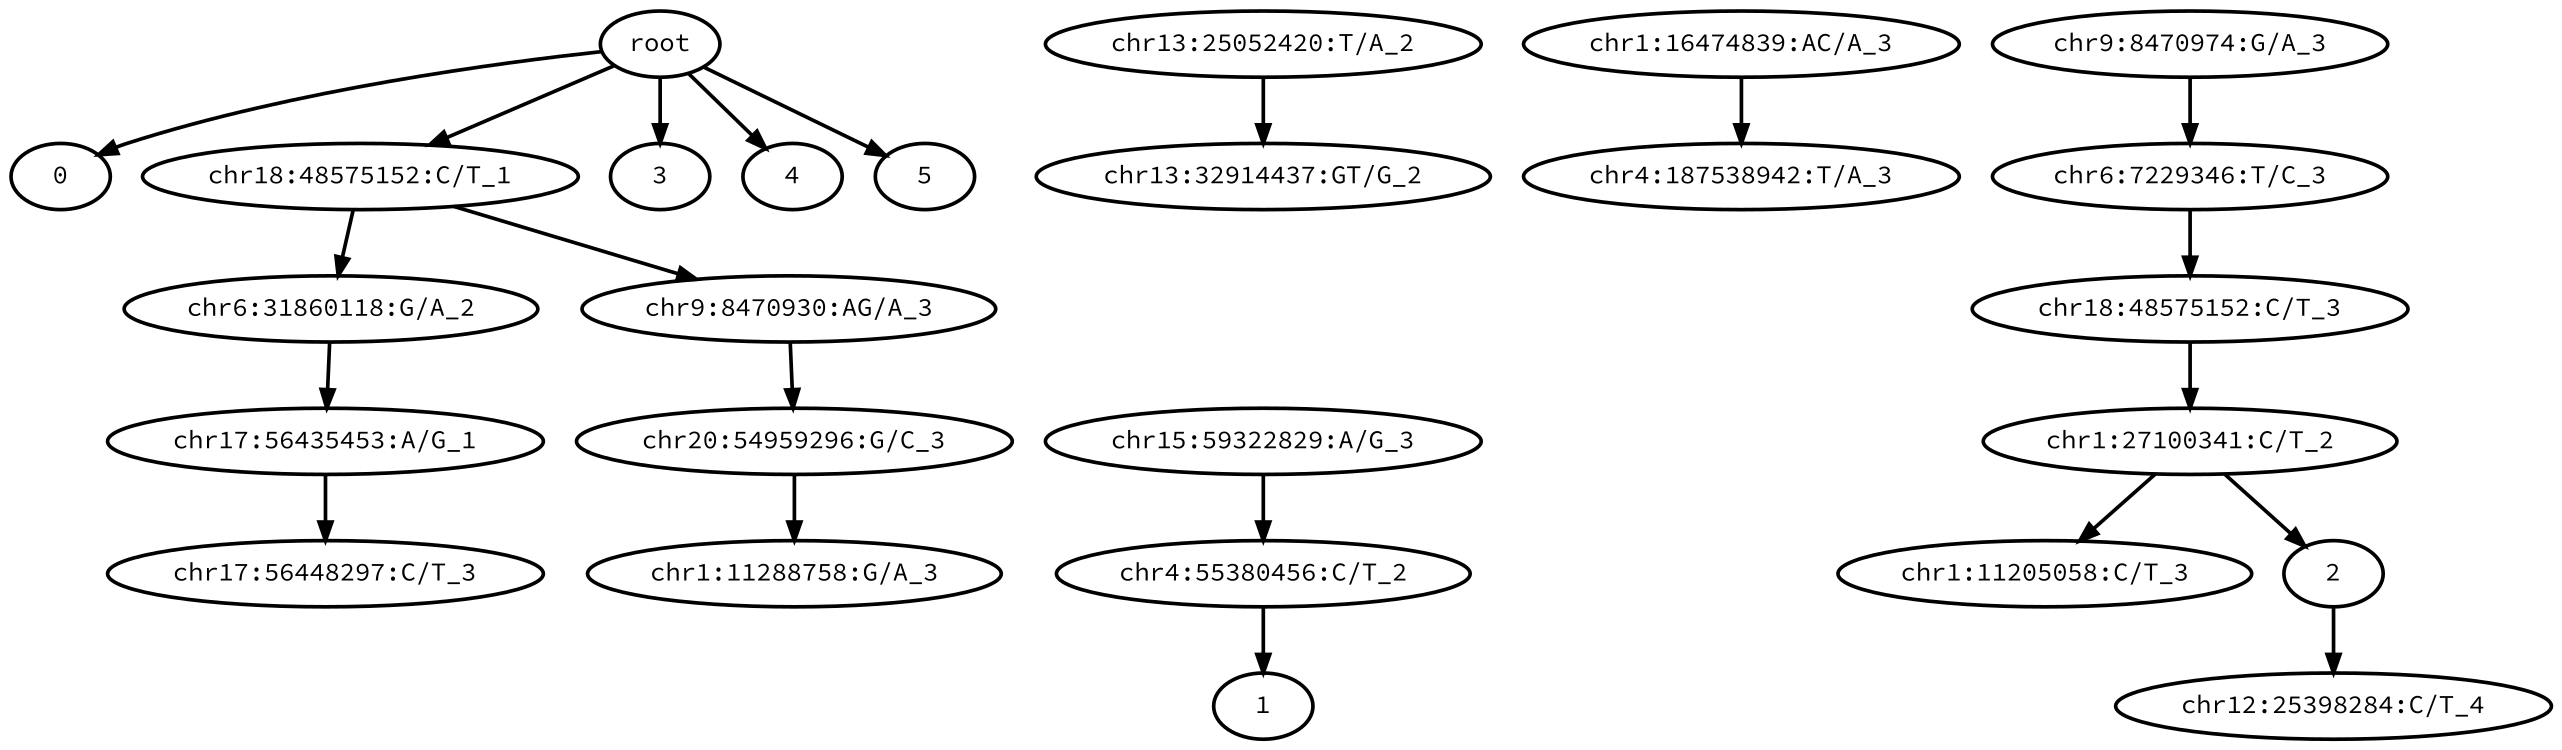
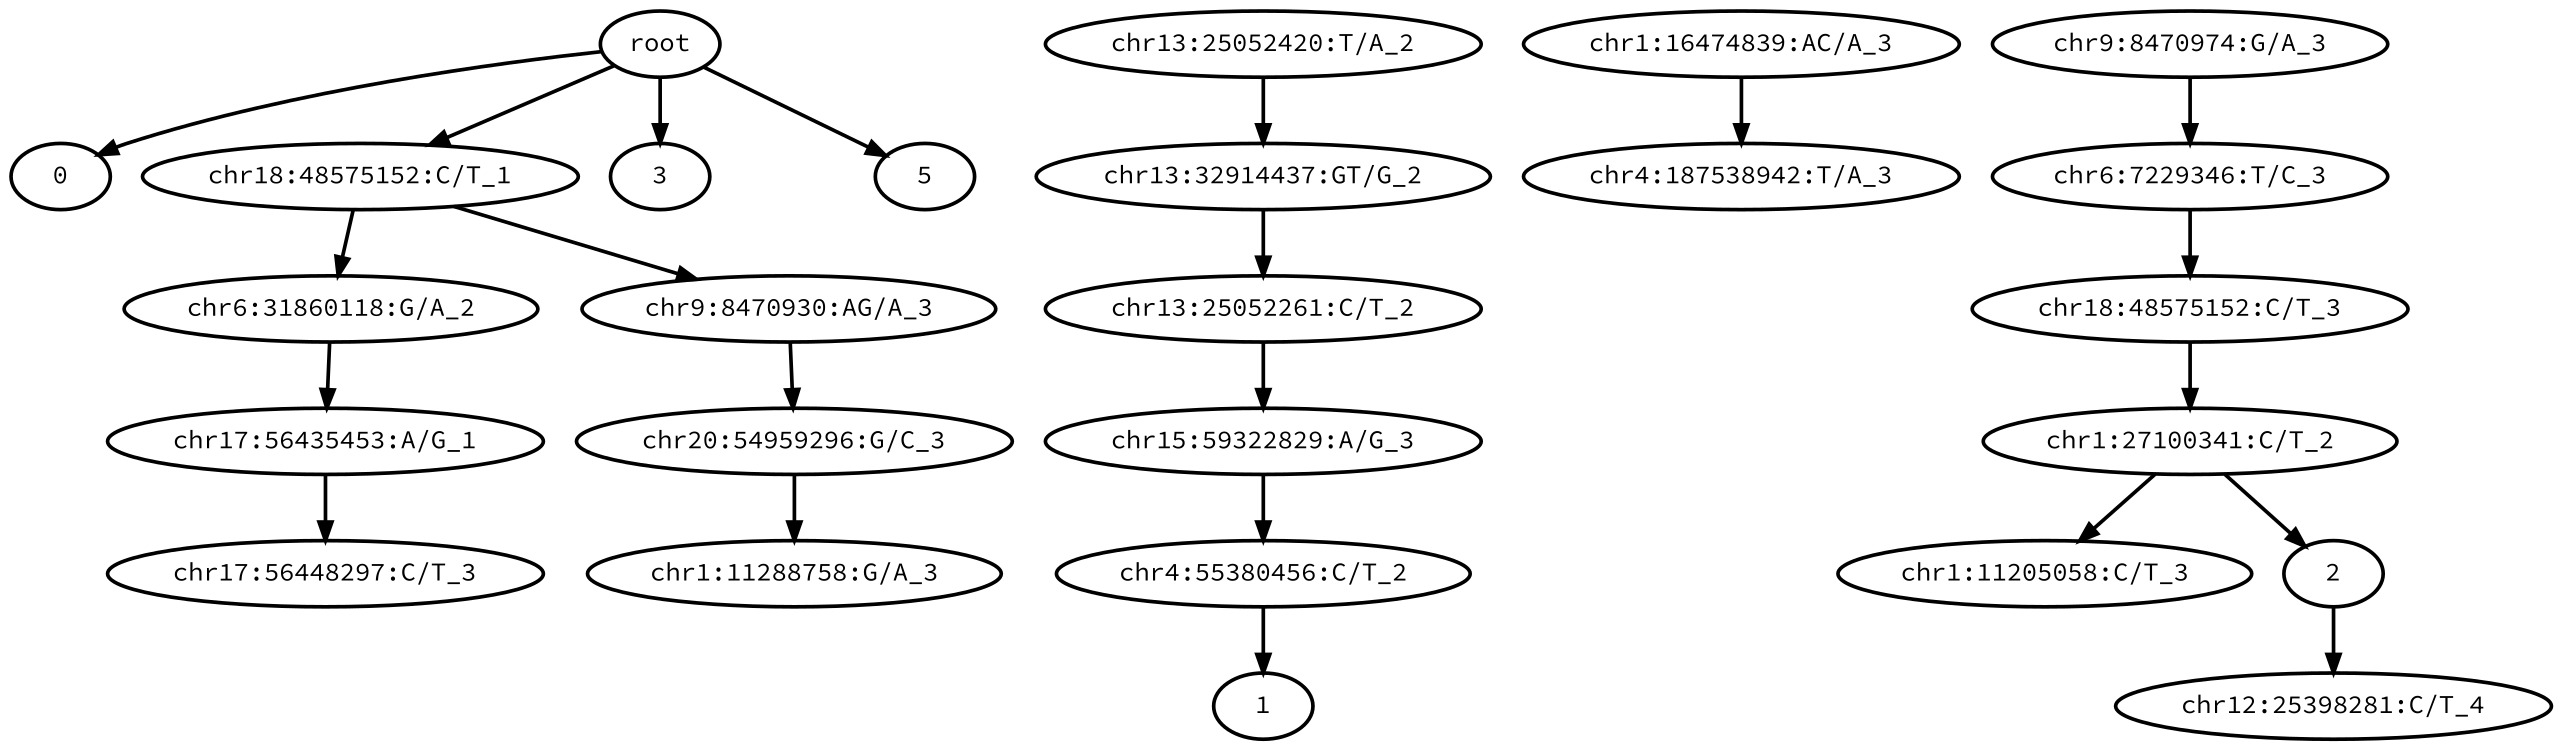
  digraph {
    fontname="Source Code Pro"
    rankdir=TB
    node [fontname="Source Code Pro" style=bold]
    edge [fontname="Source Code Pro" style=bold]
    n1 [label=root]
    n2 [label=0]
    n3 [label="chr18:48575152:C/T_1"]
    n4 [label=3]
-   n5 [label=4]
    n6 [label=5]
    n7 [label="chr6:31860118:G/A_2"]
    n8 [label="chr9:8470930:AG/A_3"]
    n9 [label="chr17:56435453:A/G_1"]
    n10 [label="chr17:56448297:C/T_3"]
    n11 [label="chr20:54959296:G/C_3"]
    n12 [label="chr13:25052420:T/A_2"]
    n13 [label="chr13:32914437:GT/G_2"]
+   n14 [label="chr13:25052261:C/T_2"]
    n15 [label="chr15:59322829:A/G_3"]
    n16 [label="chr4:55380456:C/T_2"]
    n17 [label=1]
    n18 [label="chr1:11288758:G/A_3"]
    n19 [label="chr1:16474839:AC/A_3"]
    n20 [label="chr4:187538942:T/A_3"]
    n21 [label="chr9:8470974:G/A_3"]
    n22 [label="chr6:7229346:T/C_3"]
    n23 [label="chr18:48575152:C/T_3"]
    n24 [label="chr1:27100341:C/T_2"]
    n25 [label="chr1:11205058:C/T_3"]
    n26 [label=2]
-   n27 [label="chr12:25398284:C/T_4"]
+   n27 [label="chr12:25398281:C/T_4"]
    n1 -> n2
    n1 -> n3
    n1 -> n4
-   n1 -> n5
    n1 -> n6
    n3 -> n7
    n3 -> n8
    n7 -> n9
    n8 -> n11
    n9 -> n10
    n11 -> n18
    n12 -> n13
+   n13 -> n14
+   n14 -> n15
    n15 -> n16
    n16 -> n17
    n19 -> n20
    n21 -> n22
    n22 -> n23
    n23 -> n24
    n24 -> n25
    n24 -> n26
    n26 -> n27
  }
